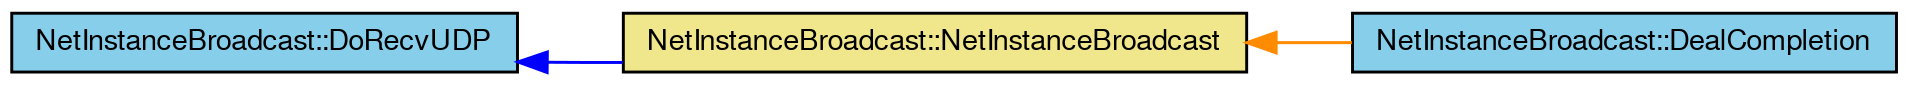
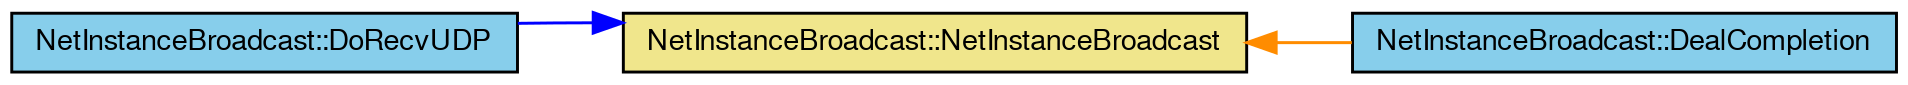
  digraph {
    rankdir=LR
    node [color=black fillcolor=skyblue fontname=FreeSans fontsize=10 shape=record style=filled]
    edge [dir=back fontname=FreeSans fontsize=10 labelfontname=FreeSans labelfontsize=10 style=solid]
    n1 [fontcolor=black height=0.2 label="NetInstanceBroadcast::DoRecvUDP" width=0.4]
    n2 [fillcolor=khaki height=0.2 label="NetInstanceBroadcast::NetInstanceBroadcast" width=0.4]
    n3 [height=0.2 label="NetInstanceBroadcast::DealCompletion" width=0.4]
-   n1 -> n2 [color=blue]
+   n2 -> n1 [color=blue]
    n2 -> n3 [color=darkorange]
  }
